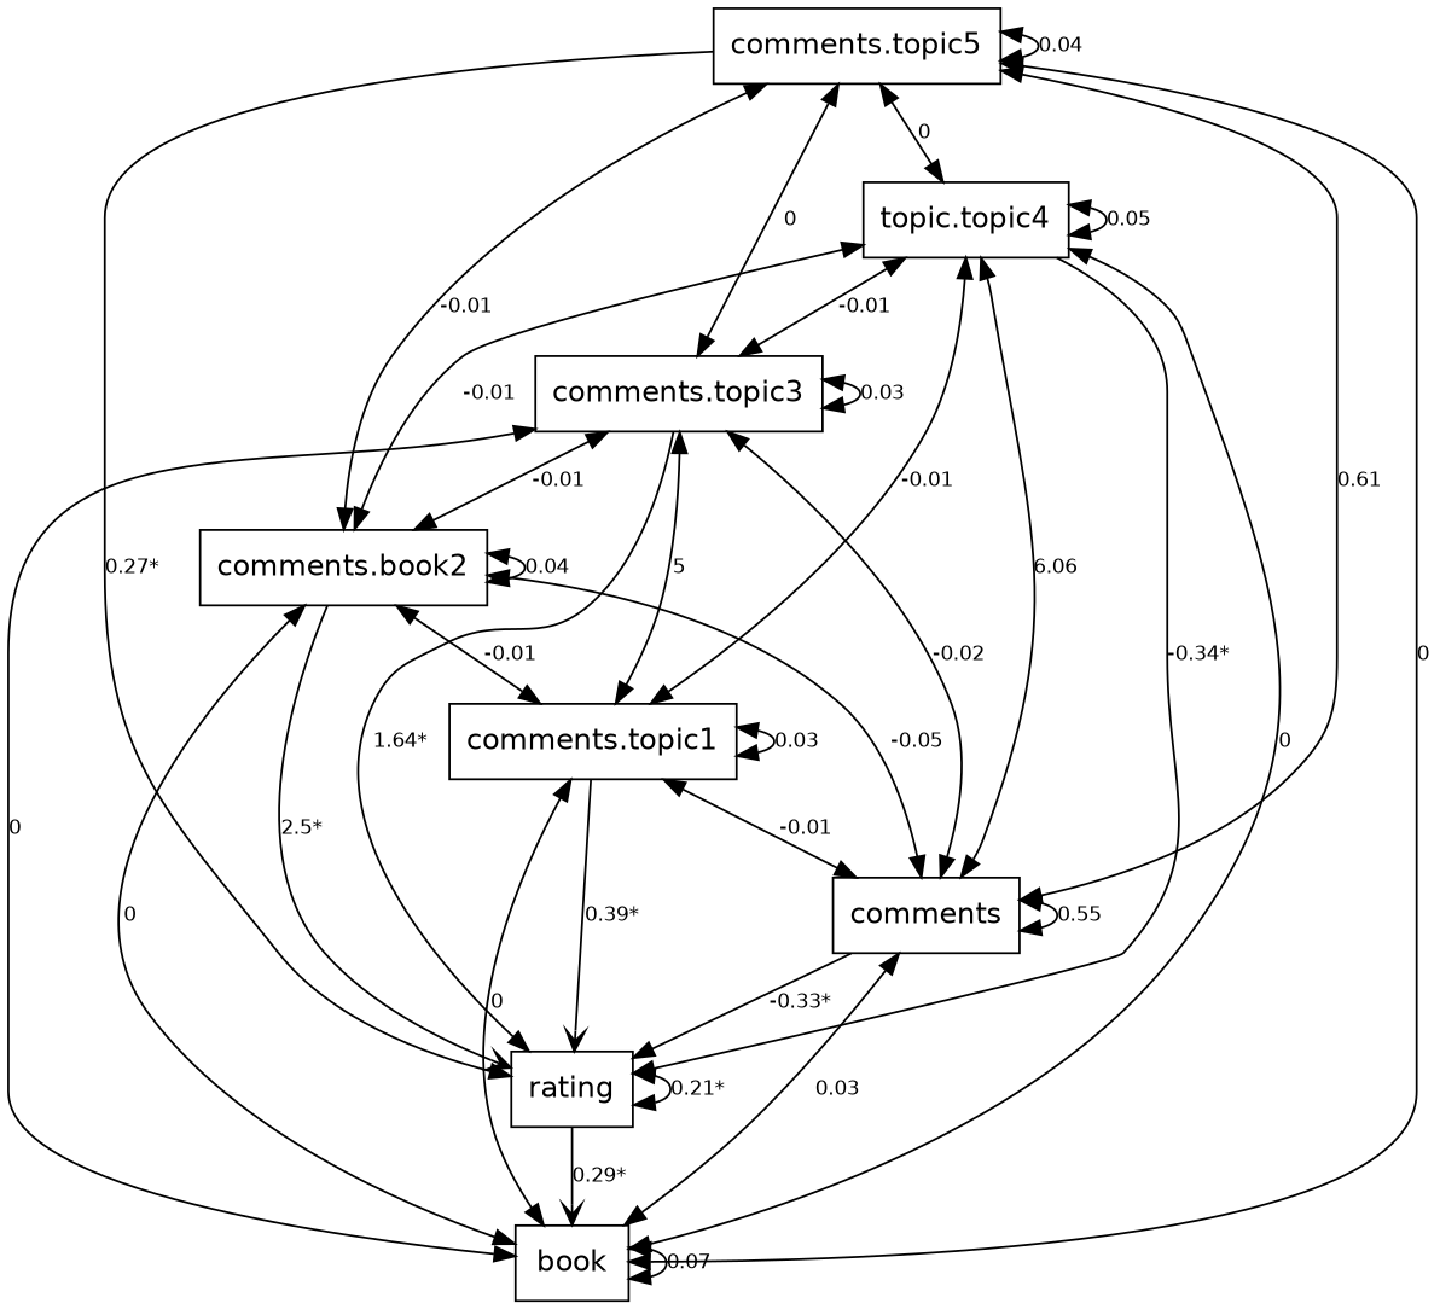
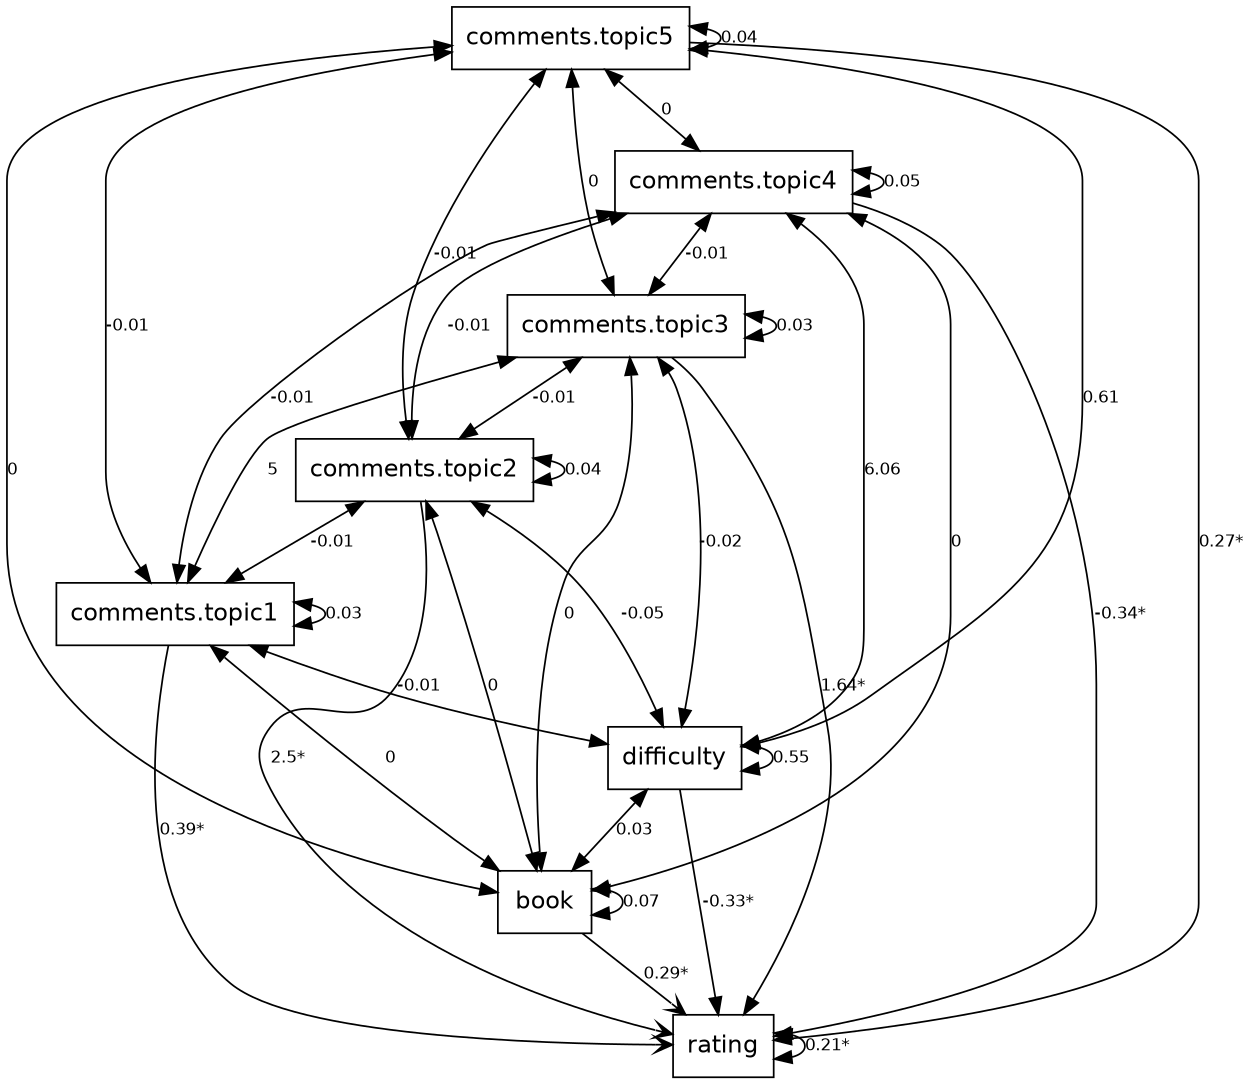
  digraph {
    fontname="DejaVu Sans"
    rankdir=TB
    node [fontname="DejaVu Sans" fontsize=14 shape=box]
    edge [dir=both fontname="DejaVu Sans" fontsize=10]
    book
    rating
-   difficulty [label=comments]
+   difficulty
    "comments.topic1"
-   "comments.topic2" [label="comments.book2"]
+   "comments.topic2"
    "comments.topic3"
-   "comments.topic4" [label="topic.topic4"]
+   "comments.topic4"
    "comments.topic5"
    book -> book [label=0.07]
-   rating -> book [arrowhead=vee label="0.29*" dir=""]
+   book -> rating [arrowhead=vee label="0.29*" dir=""]
    rating -> rating [label="0.21*"]
    difficulty -> book [label=0.03]
    difficulty -> rating [arrowhead=normal label="-0.33*" dir=""]
    difficulty -> difficulty [label=0.55]
    "comments.topic1" -> book [label=0]
    "comments.topic1" -> rating [arrowhead=vee label="0.39*" dir=""]
    "comments.topic1" -> difficulty [label=-0.01]
    "comments.topic1" -> "comments.topic1" [label=0.03]
    "comments.topic2" -> book [label=0]
    "comments.topic2" -> rating [arrowhead=vee label="2.5*" dir=""]
    "comments.topic2" -> difficulty [label=-0.05]
    "comments.topic2" -> "comments.topic1" [label=-0.01]
    "comments.topic2" -> "comments.topic2" [label=0.04]
    "comments.topic3" -> book [label=0]
    "comments.topic3" -> rating [arrowhead=normal label="1.64*" dir=""]
    "comments.topic3" -> difficulty [label=-0.02]
    "comments.topic3" -> "comments.topic1" [label=5]
    "comments.topic3" -> "comments.topic2" [label=-0.01]
    "comments.topic3" -> "comments.topic3" [label=0.03]
    "comments.topic4" -> book [label=0]
    "comments.topic4" -> rating [arrowhead=normal label="-0.34*" dir=""]
    "comments.topic4" -> difficulty [label=6.06]
    "comments.topic4" -> "comments.topic1" [label=-0.01]
    "comments.topic4" -> "comments.topic2" [label=-0.01]
    "comments.topic4" -> "comments.topic3" [label=-0.01]
    "comments.topic4" -> "comments.topic4" [label=0.05]
    "comments.topic5" -> book [label=0]
    "comments.topic5" -> rating [arrowhead=normal label="0.27*" dir=""]
    "comments.topic5" -> difficulty [label=0.61]
+   "comments.topic5" -> "comments.topic1" [label=-0.01]
    "comments.topic5" -> "comments.topic2" [label=-0.01]
    "comments.topic5" -> "comments.topic3" [label=0]
    "comments.topic5" -> "comments.topic4" [label=0]
    "comments.topic5" -> "comments.topic5" [label=0.04]
  }
